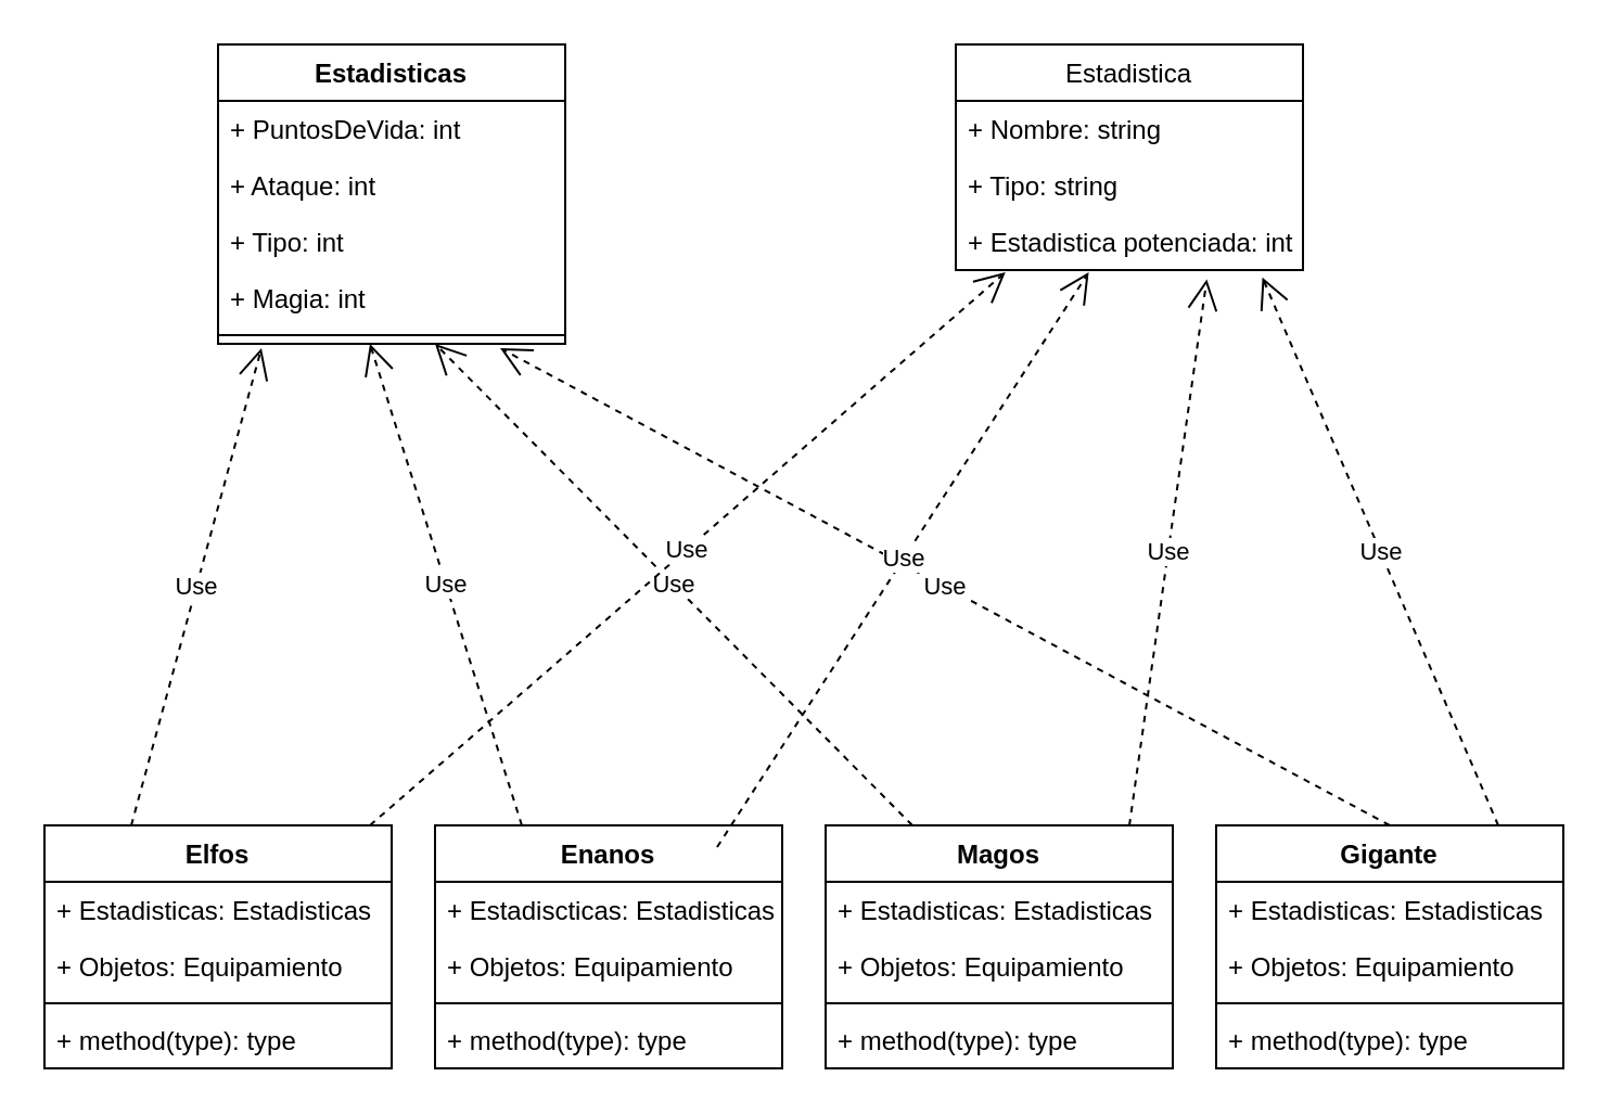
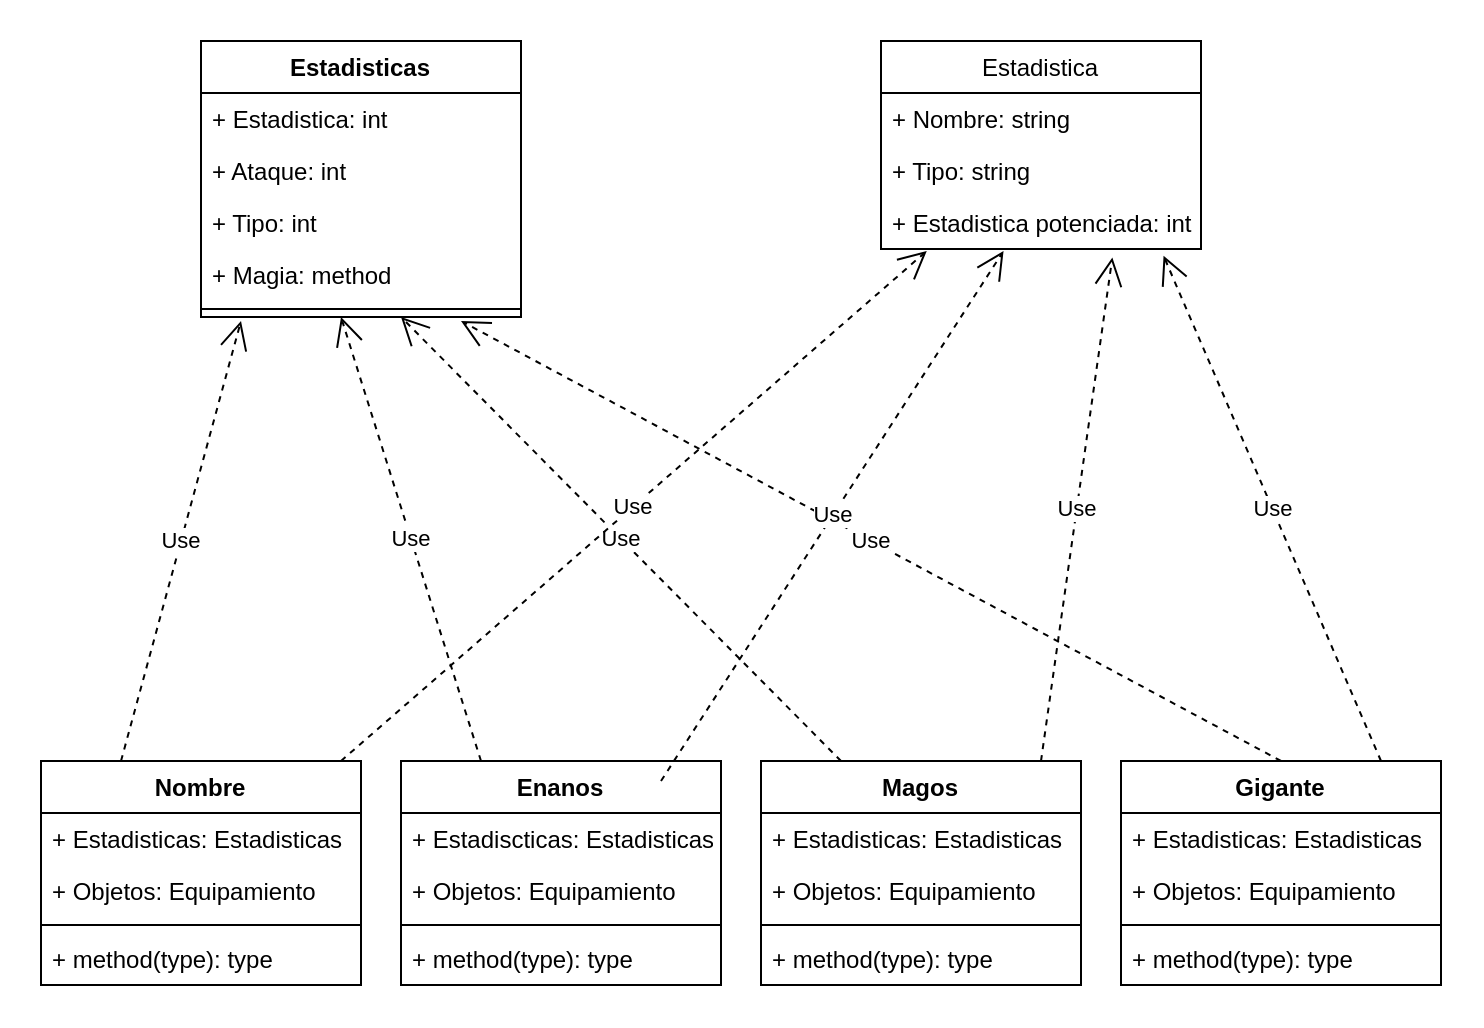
  <mxCell id="0" />
  <mxCell id="1" parent="0" />
- <mxCell id="2" value="Elfos&#10;" style="swimlane;fontStyle=1;align=center;verticalAlign=top;childLayout=stackLayout;horizontal=1;startSize=26;horizontalStack=0;resizeParent=1;resizeParentMax=0;resizeLast=0;collapsible=1;marginBottom=0;" vertex="1" parent="1"><mxGeometry x="20" y="380" width="160" height="112" as="geometry" /></mxCell>
+ <mxCell id="2" value="Nombre&#10;" style="swimlane;fontStyle=1;align=center;verticalAlign=top;childLayout=stackLayout;horizontal=1;startSize=26;horizontalStack=0;resizeParent=1;resizeParentMax=0;resizeLast=0;collapsible=1;marginBottom=0;" vertex="1" parent="1"><mxGeometry x="20" y="380" width="160" height="112" as="geometry" /></mxCell>
  <mxCell id="3" value="+ Estadisticas: Estadisticas" style="text;strokeColor=none;fillColor=none;align=left;verticalAlign=top;spacingLeft=4;spacingRight=4;overflow=hidden;rotatable=0;points=[[0,0.5],[1,0.5]];portConstraint=eastwest;" vertex="1" parent="2"><mxGeometry y="26" width="160" height="26" as="geometry" /></mxCell>
  <mxCell id="4" value="+ Objetos: Equipamiento" style="text;strokeColor=none;fillColor=none;align=left;verticalAlign=top;spacingLeft=4;spacingRight=4;overflow=hidden;rotatable=0;points=[[0,0.5],[1,0.5]];portConstraint=eastwest;" vertex="1" parent="2"><mxGeometry y="52" width="160" height="26" as="geometry" /></mxCell>
  <mxCell id="5" value="" style="line;strokeWidth=1;fillColor=none;align=left;verticalAlign=middle;spacingTop=-1;spacingLeft=3;spacingRight=3;rotatable=0;labelPosition=right;points=[];portConstraint=eastwest;" vertex="1" parent="2"><mxGeometry y="78" width="160" height="8" as="geometry" /></mxCell>
  <mxCell id="6" value="+ method(type): type" style="text;strokeColor=none;fillColor=none;align=left;verticalAlign=top;spacingLeft=4;spacingRight=4;overflow=hidden;rotatable=0;points=[[0,0.5],[1,0.5]];portConstraint=eastwest;" vertex="1" parent="2"><mxGeometry y="86" width="160" height="26" as="geometry" /></mxCell>
  <mxCell id="7" value="Estadisticas" style="swimlane;fontStyle=1;align=center;verticalAlign=top;childLayout=stackLayout;horizontal=1;startSize=26;horizontalStack=0;resizeParent=1;resizeParentMax=0;resizeLast=0;collapsible=1;marginBottom=0;" vertex="1" parent="1"><mxGeometry x="100" width="160" height="138" as="geometry" y="20" /></mxCell>
- <mxCell id="8" value="+ PuntosDeVida: int" style="text;strokeColor=none;fillColor=none;align=left;verticalAlign=top;spacingLeft=4;spacingRight=4;overflow=hidden;rotatable=0;points=[[0,0.5],[1,0.5]];portConstraint=eastwest;" vertex="1" parent="7"><mxGeometry y="26" width="160" height="26" as="geometry" /></mxCell>
+ <mxCell id="8" value="+ Estadistica: int" style="text;strokeColor=none;fillColor=none;align=left;verticalAlign=top;spacingLeft=4;spacingRight=4;overflow=hidden;rotatable=0;points=[[0,0.5],[1,0.5]];portConstraint=eastwest;" vertex="1" parent="7"><mxGeometry y="26" width="160" height="26" as="geometry" /></mxCell>
  <mxCell id="9" value="+ Ataque: int" style="text;strokeColor=none;fillColor=none;align=left;verticalAlign=top;spacingLeft=4;spacingRight=4;overflow=hidden;rotatable=0;points=[[0,0.5],[1,0.5]];portConstraint=eastwest;" vertex="1" parent="7"><mxGeometry y="52" width="160" height="26" as="geometry" /></mxCell>
  <mxCell id="10" value="+ Tipo: int" style="text;strokeColor=none;fillColor=none;align=left;verticalAlign=top;spacingLeft=4;spacingRight=4;overflow=hidden;rotatable=0;points=[[0,0.5],[1,0.5]];portConstraint=eastwest;" vertex="1" parent="7"><mxGeometry y="78" width="160" height="26" as="geometry" /></mxCell>
- <mxCell id="11" value="+ Magia: int" style="text;strokeColor=none;fillColor=none;align=left;verticalAlign=top;spacingLeft=4;spacingRight=4;overflow=hidden;rotatable=0;points=[[0,0.5],[1,0.5]];portConstraint=eastwest;" vertex="1" parent="7"><mxGeometry y="104" width="160" height="26" as="geometry" /></mxCell>
+ <mxCell id="11" value="+ Magia: method" style="text;strokeColor=none;fillColor=none;align=left;verticalAlign=top;spacingLeft=4;spacingRight=4;overflow=hidden;rotatable=0;points=[[0,0.5],[1,0.5]];portConstraint=eastwest;" vertex="1" parent="7"><mxGeometry y="104" width="160" height="26" as="geometry" /></mxCell>
  <mxCell id="12" value="" style="line;strokeWidth=1;fillColor=none;align=left;verticalAlign=middle;spacingTop=-1;spacingLeft=3;spacingRight=3;rotatable=0;labelPosition=right;points=[];portConstraint=eastwest;" vertex="1" parent="7"><mxGeometry y="130" width="160" height="8" as="geometry" /></mxCell>
  <mxCell id="13" value="Enanos" style="swimlane;fontStyle=1;align=center;verticalAlign=top;childLayout=stackLayout;horizontal=1;startSize=26;horizontalStack=0;resizeParent=1;resizeParentMax=0;resizeLast=0;collapsible=1;marginBottom=0;" vertex="1" parent="1"><mxGeometry x="200" y="380" width="160" height="112" as="geometry" /></mxCell>
  <mxCell id="14" value="+ Estadiscticas: Estadisticas" style="text;strokeColor=none;fillColor=none;align=left;verticalAlign=top;spacingLeft=4;spacingRight=4;overflow=hidden;rotatable=0;points=[[0,0.5],[1,0.5]];portConstraint=eastwest;" vertex="1" parent="13"><mxGeometry y="26" width="160" height="26" as="geometry" /></mxCell>
  <mxCell id="15" value="+ Objetos: Equipamiento" style="text;strokeColor=none;fillColor=none;align=left;verticalAlign=top;spacingLeft=4;spacingRight=4;overflow=hidden;rotatable=0;points=[[0,0.5],[1,0.5]];portConstraint=eastwest;" vertex="1" parent="13"><mxGeometry y="52" width="160" height="26" as="geometry" /></mxCell>
  <mxCell id="16" value="" style="line;strokeWidth=1;fillColor=none;align=left;verticalAlign=middle;spacingTop=-1;spacingLeft=3;spacingRight=3;rotatable=0;labelPosition=right;points=[];portConstraint=eastwest;" vertex="1" parent="13"><mxGeometry y="78" width="160" height="8" as="geometry" /></mxCell>
  <mxCell id="17" value="+ method(type): type" style="text;strokeColor=none;fillColor=none;align=left;verticalAlign=top;spacingLeft=4;spacingRight=4;overflow=hidden;rotatable=0;points=[[0,0.5],[1,0.5]];portConstraint=eastwest;" vertex="1" parent="13"><mxGeometry y="86" width="160" height="26" as="geometry" /></mxCell>
  <mxCell id="18" value="Magos" style="swimlane;fontStyle=1;align=center;verticalAlign=top;childLayout=stackLayout;horizontal=1;startSize=26;horizontalStack=0;resizeParent=1;resizeParentMax=0;resizeLast=0;collapsible=1;marginBottom=0;" vertex="1" parent="1"><mxGeometry x="380" y="380" width="160" height="112" as="geometry" /></mxCell>
  <mxCell id="19" value="+ Estadisticas: Estadisticas" style="text;strokeColor=none;fillColor=none;align=left;verticalAlign=top;spacingLeft=4;spacingRight=4;overflow=hidden;rotatable=0;points=[[0,0.5],[1,0.5]];portConstraint=eastwest;" vertex="1" parent="18"><mxGeometry y="26" width="160" height="26" as="geometry" /></mxCell>
  <mxCell id="20" value="+ Objetos: Equipamiento" style="text;strokeColor=none;fillColor=none;align=left;verticalAlign=top;spacingLeft=4;spacingRight=4;overflow=hidden;rotatable=0;points=[[0,0.5],[1,0.5]];portConstraint=eastwest;" vertex="1" parent="18"><mxGeometry y="52" width="160" height="26" as="geometry" /></mxCell>
  <mxCell id="21" value="" style="line;strokeWidth=1;fillColor=none;align=left;verticalAlign=middle;spacingTop=-1;spacingLeft=3;spacingRight=3;rotatable=0;labelPosition=right;points=[];portConstraint=eastwest;" vertex="1" parent="18"><mxGeometry y="78" width="160" height="8" as="geometry" /></mxCell>
  <mxCell id="22" value="+ method(type): type" style="text;strokeColor=none;fillColor=none;align=left;verticalAlign=top;spacingLeft=4;spacingRight=4;overflow=hidden;rotatable=0;points=[[0,0.5],[1,0.5]];portConstraint=eastwest;" vertex="1" parent="18"><mxGeometry y="86" width="160" height="26" as="geometry" /></mxCell>
  <mxCell id="23" value="Estadistica" style="swimlane;fontStyle=0;childLayout=stackLayout;horizontal=1;startSize=26;fillColor=none;horizontalStack=0;resizeParent=1;resizeParentMax=0;resizeLast=0;collapsible=1;marginBottom=0;" vertex="1" parent="1"><mxGeometry x="440" width="160" height="104" as="geometry" y="20" /></mxCell>
  <mxCell id="24" value="+ Nombre: string" style="text;strokeColor=none;fillColor=none;align=left;verticalAlign=top;spacingLeft=4;spacingRight=4;overflow=hidden;rotatable=0;points=[[0,0.5],[1,0.5]];portConstraint=eastwest;" vertex="1" parent="23"><mxGeometry y="26" width="160" height="26" as="geometry" /></mxCell>
  <mxCell id="25" value="+ Tipo: string" style="text;strokeColor=none;fillColor=none;align=left;verticalAlign=top;spacingLeft=4;spacingRight=4;overflow=hidden;rotatable=0;points=[[0,0.5],[1,0.5]];portConstraint=eastwest;" vertex="1" parent="23"><mxGeometry y="52" width="160" height="26" as="geometry" /></mxCell>
  <mxCell id="26" value="+ Estadistica potenciada: int" style="text;strokeColor=none;fillColor=none;align=left;verticalAlign=top;spacingLeft=4;spacingRight=4;overflow=hidden;rotatable=0;points=[[0,0.5],[1,0.5]];portConstraint=eastwest;" vertex="1" parent="23"><mxGeometry y="78" width="160" height="26" as="geometry" /></mxCell>
  <mxCell id="27" value="Gigante" style="swimlane;fontStyle=1;align=center;verticalAlign=top;childLayout=stackLayout;horizontal=1;startSize=26;horizontalStack=0;resizeParent=1;resizeParentMax=0;resizeLast=0;collapsible=1;marginBottom=0;" vertex="1" parent="1"><mxGeometry x="560" y="380" width="160" height="112" as="geometry" /></mxCell>
  <mxCell id="28" value="+ Estadisticas: Estadisticas" style="text;strokeColor=none;fillColor=none;align=left;verticalAlign=top;spacingLeft=4;spacingRight=4;overflow=hidden;rotatable=0;points=[[0,0.5],[1,0.5]];portConstraint=eastwest;" vertex="1" parent="27"><mxGeometry y="26" width="160" height="26" as="geometry" /></mxCell>
  <mxCell id="29" value="+ Objetos: Equipamiento" style="text;strokeColor=none;fillColor=none;align=left;verticalAlign=top;spacingLeft=4;spacingRight=4;overflow=hidden;rotatable=0;points=[[0,0.5],[1,0.5]];portConstraint=eastwest;" vertex="1" parent="27"><mxGeometry y="52" width="160" height="26" as="geometry" /></mxCell>
  <mxCell id="30" value="" style="line;strokeWidth=1;fillColor=none;align=left;verticalAlign=middle;spacingTop=-1;spacingLeft=3;spacingRight=3;rotatable=0;labelPosition=right;points=[];portConstraint=eastwest;" vertex="1" parent="27"><mxGeometry y="78" width="160" height="8" as="geometry" /></mxCell>
  <mxCell id="31" value="+ method(type): type" style="text;strokeColor=none;fillColor=none;align=left;verticalAlign=top;spacingLeft=4;spacingRight=4;overflow=hidden;rotatable=0;points=[[0,0.5],[1,0.5]];portConstraint=eastwest;" vertex="1" parent="27"><mxGeometry y="86" width="160" height="26" as="geometry" /></mxCell>
  <mxCell id="32" value="Use" style="endArrow=open;endSize=12;dashed=1;html=1;exitX=0.25;exitY=0;exitDx=0;exitDy=0;" edge="1" parent="1" source="13"><mxGeometry width="160" relative="1" as="geometry"><mxPoint x="170" y="170" as="sourcePoint" /><mxPoint x="170" y="158" as="targetPoint" /></mxGeometry></mxCell>
  <mxCell id="33" value="Use" style="endArrow=open;endSize=12;dashed=1;html=1;exitX=0.25;exitY=0;exitDx=0;exitDy=0;" edge="1" parent="1" source="2"><mxGeometry width="160" relative="1" as="geometry"><mxPoint x="170" y="330" as="sourcePoint" /><mxPoint x="120" y="160" as="targetPoint" /></mxGeometry></mxCell>
  <mxCell id="34" value="Use" style="endArrow=open;endSize=12;dashed=1;html=1;exitX=0.5;exitY=0;exitDx=0;exitDy=0;" edge="1" parent="1" source="27"><mxGeometry width="160" relative="1" as="geometry"><mxPoint x="290" y="390" as="sourcePoint" /><mxPoint x="230" y="160" as="targetPoint" /></mxGeometry></mxCell>
  <mxCell id="35" value="Use" style="endArrow=open;endSize=12;dashed=1;html=1;exitX=0.25;exitY=0;exitDx=0;exitDy=0;" edge="1" parent="1" source="18"><mxGeometry width="160" relative="1" as="geometry"><mxPoint x="300" y="400" as="sourcePoint" /><mxPoint x="200" y="158" as="targetPoint" /></mxGeometry></mxCell>
  <mxCell id="36" value="Use" style="endArrow=open;endSize=12;dashed=1;html=1;exitX=0.5;exitY=0;exitDx=0;exitDy=0;entryX=0.143;entryY=1.038;entryDx=0;entryDy=0;entryPerimeter=0;" edge="1" parent="1" target="26"><mxGeometry width="160" relative="1" as="geometry"><mxPoint x="170" y="380" as="sourcePoint" /><mxPoint x="70" y="160" as="targetPoint" /></mxGeometry></mxCell>
  <mxCell id="37" value="Use" style="endArrow=open;endSize=12;dashed=1;html=1;exitX=0.5;exitY=0;exitDx=0;exitDy=0;entryX=0.383;entryY=1.038;entryDx=0;entryDy=0;entryPerimeter=0;" edge="1" parent="1" target="26"><mxGeometry width="160" relative="1" as="geometry"><mxPoint x="330" y="390" as="sourcePoint" /><mxPoint x="230" y="170" as="targetPoint" /></mxGeometry></mxCell>
  <mxCell id="38" value="Use" style="endArrow=open;endSize=12;dashed=1;html=1;exitX=0.5;exitY=0;exitDx=0;exitDy=0;entryX=0.723;entryY=1.162;entryDx=0;entryDy=0;entryPerimeter=0;" edge="1" parent="1" target="26"><mxGeometry width="160" relative="1" as="geometry"><mxPoint x="520" y="380" as="sourcePoint" /><mxPoint x="420" y="160" as="targetPoint" /></mxGeometry></mxCell>
  <mxCell id="39" value="Use" style="endArrow=open;endSize=12;dashed=1;html=1;exitX=0.5;exitY=0;exitDx=0;exitDy=0;entryX=0.883;entryY=1.131;entryDx=0;entryDy=0;entryPerimeter=0;" edge="1" parent="1" target="26"><mxGeometry width="160" relative="1" as="geometry"><mxPoint x="690" y="380" as="sourcePoint" /><mxPoint x="590" y="160" as="targetPoint" /></mxGeometry></mxCell>
